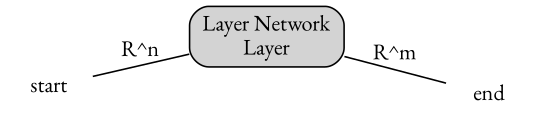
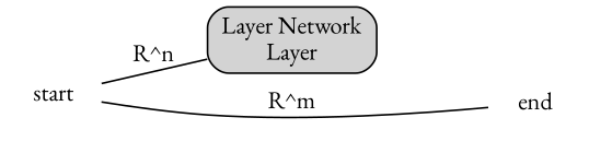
  digraph {
    fontname="EB Garamond"
    rankdir=LR
    node [fontname="EB Garamond" shape=none]
    edge [arrowhead=none fontname="EB Garamond" lblstyle=auto]
    n1 [label="Layer Network\nLayer" shape=box style="rounded,filled"]
    start
    end
-   n1 -> end [label="R^m" texlbl="$R^m$"]
+   start -> end [label="R^m" texlbl="$R^m$"]
    start -> n1 [label="R^n" texlbl="$R^n$"]
  }
